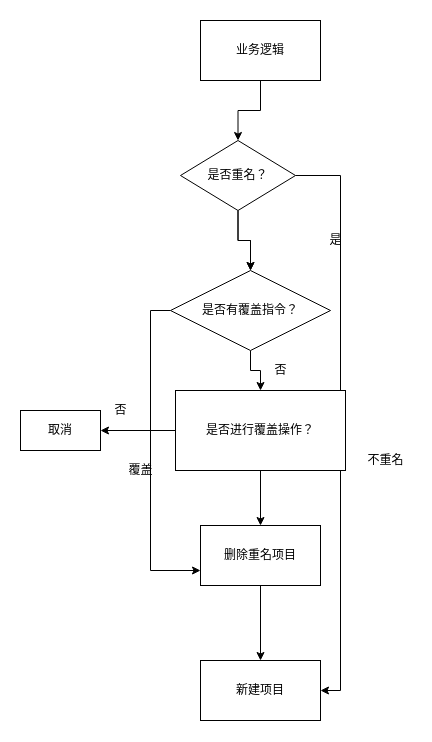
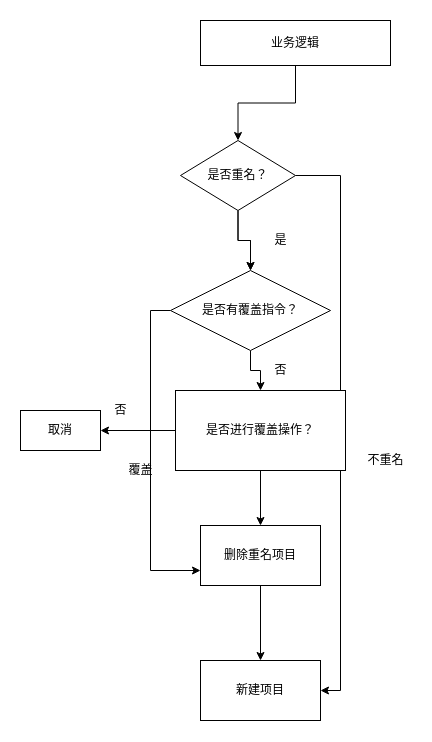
  <mxCell id="0" />
  <mxCell id="1" parent="0" />
  <mxCell id="2" value="" style="edgeStyle=orthogonalEdgeStyle;rounded=0;orthogonalLoop=1;jettySize=auto;html=1;" edge="1" parent="1" source="3" target="7"><mxGeometry relative="1" as="geometry" /></mxCell>
- <mxCell id="3" value="业务逻辑" style="rounded=0;whiteSpace=wrap;html=1;" vertex="1" parent="1"><mxGeometry x="200" y="20" width="120" height="60" as="geometry" /></mxCell>
+ <mxCell id="3" value="业务逻辑" style="rounded=0;whiteSpace=wrap;html=1;" vertex="1" parent="1"><mxGeometry x="200" y="20" width="190" height="45" as="geometry" /></mxCell>
  <mxCell id="4" value="" style="edgeStyle=orthogonalEdgeStyle;rounded=0;orthogonalLoop=1;jettySize=auto;html=1;" edge="1" parent="1" source="7" target="10"><mxGeometry relative="1" as="geometry" /></mxCell>
  <mxCell id="5" value="" style="edgeStyle=orthogonalEdgeStyle;rounded=0;orthogonalLoop=1;jettySize=auto;html=1;" edge="1" parent="1" source="7" target="10"><mxGeometry relative="1" as="geometry" /></mxCell>
  <mxCell id="6" style="edgeStyle=orthogonalEdgeStyle;rounded=0;orthogonalLoop=1;jettySize=auto;html=1;exitX=1;exitY=0.5;exitDx=0;exitDy=0;entryX=1;entryY=0.5;entryDx=0;entryDy=0;" edge="1" parent="1" source="7" target="20"><mxGeometry relative="1" as="geometry" /></mxCell>
  <mxCell id="7" value="是否重名？" style="rhombus;whiteSpace=wrap;html=1;rounded=0;" vertex="1" parent="1"><mxGeometry x="180" y="140" width="115" height="70" as="geometry" /></mxCell>
  <mxCell id="8" value="" style="edgeStyle=orthogonalEdgeStyle;rounded=0;orthogonalLoop=1;jettySize=auto;html=1;" edge="1" parent="1" source="10" target="14"><mxGeometry relative="1" as="geometry" /></mxCell>
  <mxCell id="9" style="edgeStyle=orthogonalEdgeStyle;rounded=0;orthogonalLoop=1;jettySize=auto;html=1;exitX=0;exitY=0.5;exitDx=0;exitDy=0;entryX=0;entryY=0.75;entryDx=0;entryDy=0;" edge="1" parent="1" source="10" target="19"><mxGeometry relative="1" as="geometry" /></mxCell>
  <mxCell id="10" value="是否有覆盖指令？" style="rhombus;whiteSpace=wrap;html=1;rounded=0;" vertex="1" parent="1"><mxGeometry x="170" y="270" width="160" height="80" as="geometry" /></mxCell>
- <mxCell id="11" value="是" style="text;html=1;resizable=0;autosize=1;align=center;verticalAlign=middle;points=[];fillColor=none;strokeColor=none;rounded=0;" vertex="1" parent="1"><mxGeometry x="320" y="230" width="30" height="20" as="geometry" /></mxCell>
+ <mxCell id="11" value="是" style="text;html=1;resizable=0;autosize=1;align=center;verticalAlign=middle;points=[];fillColor=none;strokeColor=none;rounded=0;" vertex="1" parent="1"><mxGeometry x="265" y="230" width="30" height="20" as="geometry" /></mxCell>
  <mxCell id="12" value="" style="edgeStyle=orthogonalEdgeStyle;rounded=0;orthogonalLoop=1;jettySize=auto;html=1;" edge="1" parent="1" source="14" target="16"><mxGeometry relative="1" as="geometry" /></mxCell>
  <mxCell id="13" value="" style="edgeStyle=orthogonalEdgeStyle;rounded=0;orthogonalLoop=1;jettySize=auto;html=1;" edge="1" parent="1" source="14" target="19"><mxGeometry relative="1" as="geometry" /></mxCell>
  <mxCell id="14" value="是否进行覆盖操作？" style="whiteSpace=wrap;html=1;rounded=0;" vertex="1" parent="1"><mxGeometry x="175" y="390" width="170" height="80" as="geometry" /></mxCell>
  <mxCell id="15" value="否" style="text;html=1;resizable=0;autosize=1;align=center;verticalAlign=middle;points=[];fillColor=none;strokeColor=none;rounded=0;" vertex="1" parent="1"><mxGeometry x="265" y="360" width="30" height="20" as="geometry" /></mxCell>
  <mxCell id="16" value="取消" style="whiteSpace=wrap;html=1;rounded=0;" vertex="1" parent="1"><mxGeometry x="20" y="410" width="80" height="40" as="geometry" /></mxCell>
  <mxCell id="17" value="否" style="text;html=1;resizable=0;autosize=1;align=center;verticalAlign=middle;points=[];fillColor=none;strokeColor=none;rounded=0;" vertex="1" parent="1"><mxGeometry x="105" y="400" width="30" height="20" as="geometry" /></mxCell>
  <mxCell id="18" value="" style="edgeStyle=orthogonalEdgeStyle;rounded=0;orthogonalLoop=1;jettySize=auto;html=1;" edge="1" parent="1" source="19" target="20"><mxGeometry relative="1" as="geometry" /></mxCell>
  <mxCell id="19" value="删除重名项目" style="whiteSpace=wrap;html=1;rounded=0;" vertex="1" parent="1"><mxGeometry x="200" y="525" width="120" height="60" as="geometry" /></mxCell>
  <mxCell id="20" value="新建项目" style="whiteSpace=wrap;html=1;rounded=0;" vertex="1" parent="1"><mxGeometry x="200" y="660" width="120" height="60" as="geometry" /></mxCell>
  <mxCell id="21" value="不重名" style="text;html=1;align=center;verticalAlign=middle;resizable=0;points=[];autosize=1;strokeColor=none;fillColor=none;" vertex="1" parent="1"><mxGeometry x="360" y="450" width="50" height="20" as="geometry" /></mxCell>
  <mxCell id="22" value="覆盖" style="text;html=1;align=center;verticalAlign=middle;resizable=0;points=[];autosize=1;strokeColor=none;fillColor=none;" vertex="1" parent="1"><mxGeometry x="120" y="460" width="40" height="20" as="geometry" /></mxCell>
